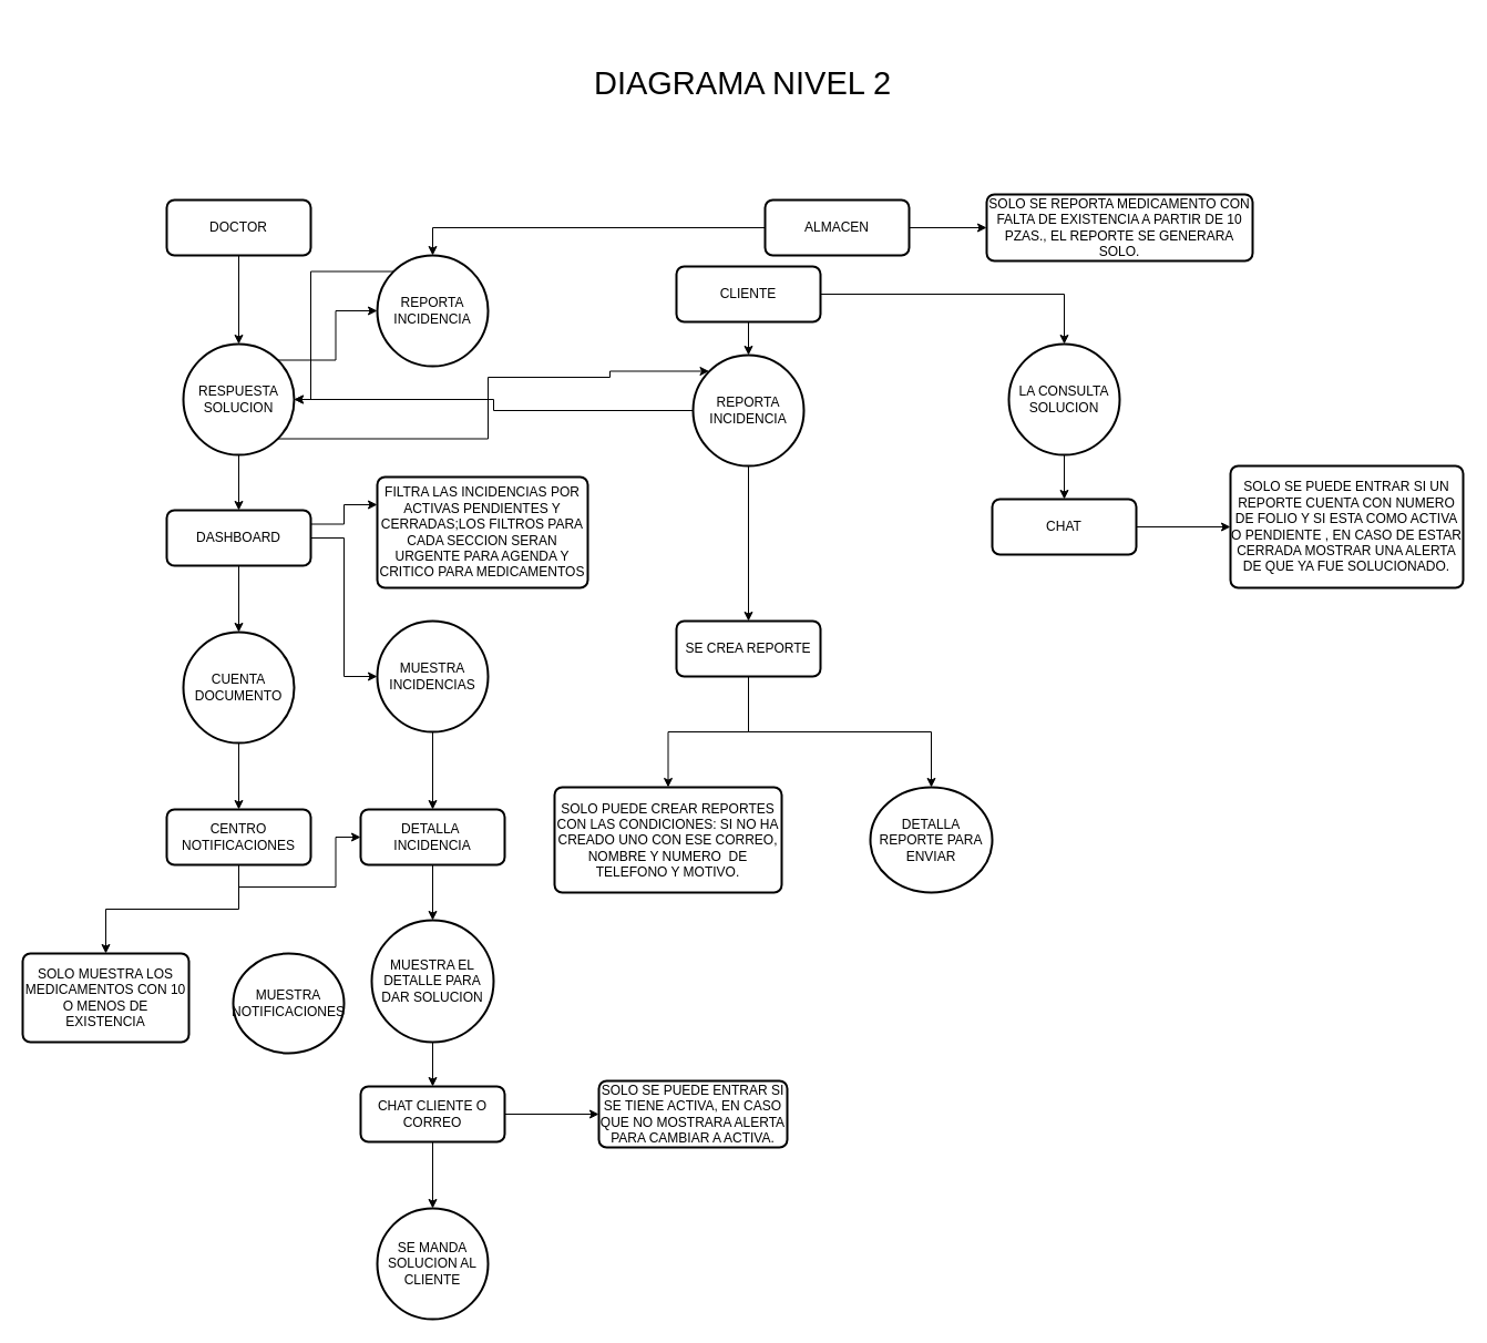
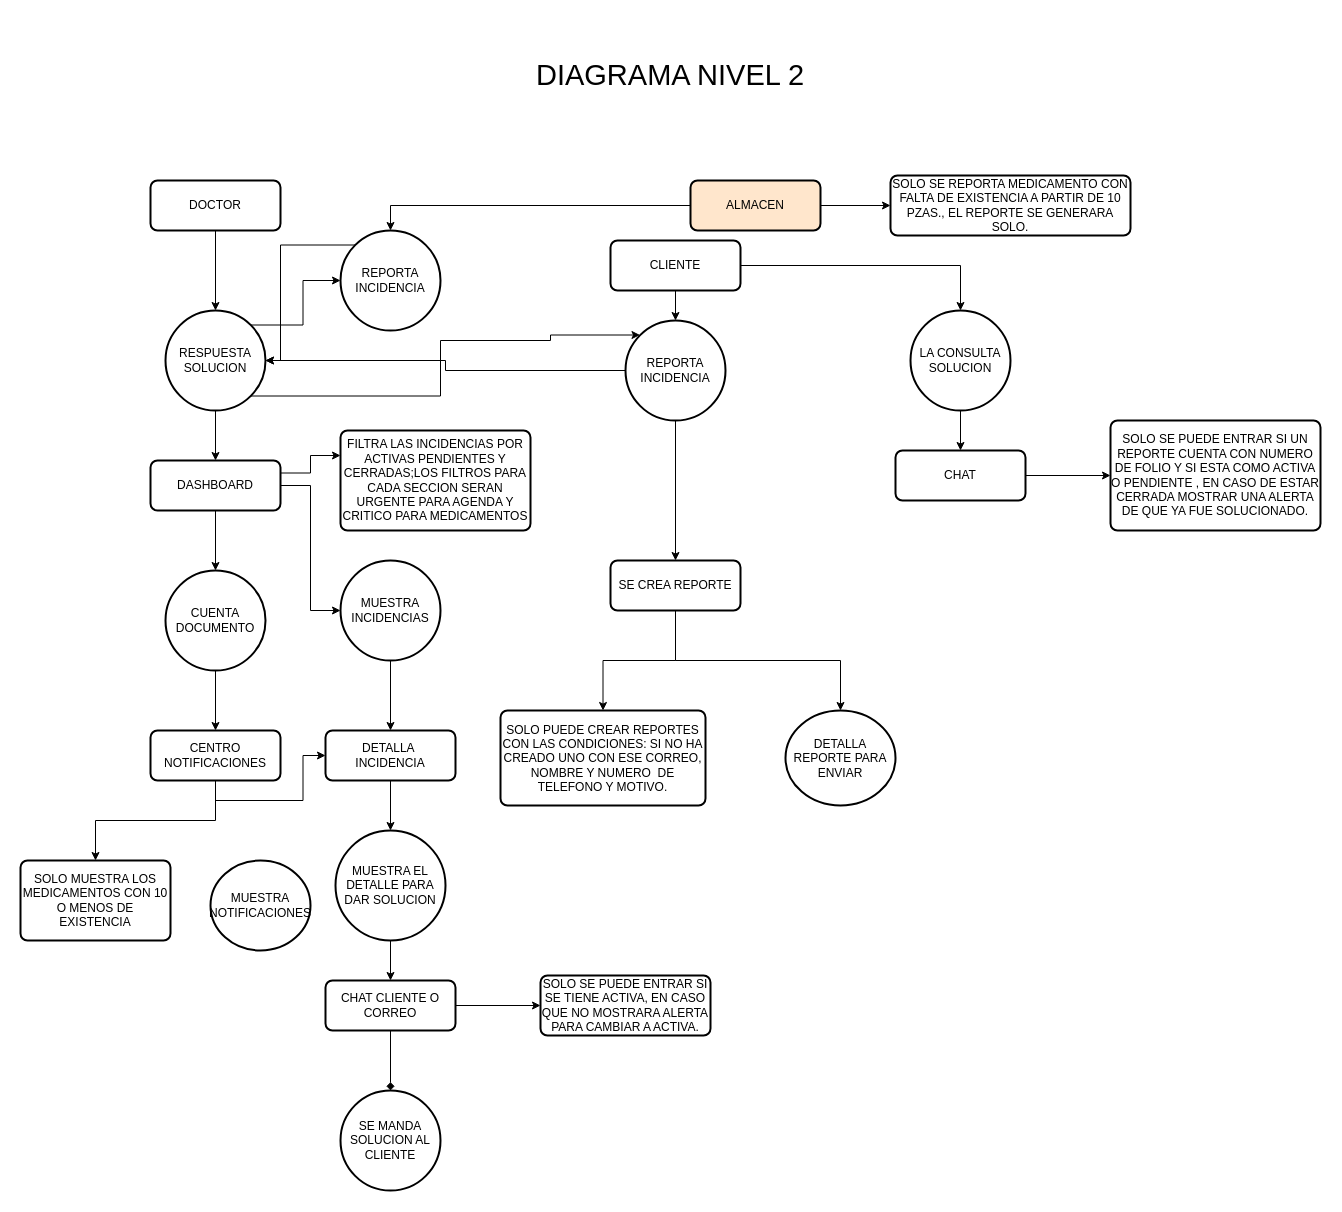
  <mxCell id="0" />
  <mxCell id="1" parent="0" />
  <mxCell id="2" value="DOCTOR" style="rounded=1;whiteSpace=wrap;html=1;absoluteArcSize=1;arcSize=14;strokeWidth=2;" vertex="1" parent="1"><mxGeometry x="150" y="180" width="130" height="50" as="geometry" /></mxCell>
  <mxCell id="3" style="edgeStyle=orthogonalEdgeStyle;rounded=0;orthogonalLoop=1;jettySize=auto;html=1;exitX=0.855;exitY=0.145;exitDx=0;exitDy=0;exitPerimeter=0;" edge="1" parent="1" source="5" target="6"><mxGeometry relative="1" as="geometry" /></mxCell>
  <mxCell id="4" style="edgeStyle=orthogonalEdgeStyle;rounded=0;orthogonalLoop=1;jettySize=auto;html=1;exitX=0.5;exitY=1;exitDx=0;exitDy=0;exitPerimeter=0;entryX=0.5;entryY=0;entryDx=0;entryDy=0;" edge="1" parent="1" source="5" target="17"><mxGeometry relative="1" as="geometry" /></mxCell>
  <mxCell id="5" value="RESPUESTA SOLUCION" style="strokeWidth=2;html=1;shape=mxgraph.flowchart.start_2;whiteSpace=wrap;" vertex="1" parent="1"><mxGeometry x="165" y="310" width="100" height="100" as="geometry" /></mxCell>
  <mxCell id="6" value="REPORTA INCIDENCIA" style="strokeWidth=2;html=1;shape=mxgraph.flowchart.start_2;whiteSpace=wrap;" vertex="1" parent="1"><mxGeometry x="340" y="230" width="100" height="100" as="geometry" /></mxCell>
  <mxCell id="7" value="CLIENTE" style="rounded=1;whiteSpace=wrap;html=1;absoluteArcSize=1;arcSize=14;strokeWidth=2;" vertex="1" parent="1"><mxGeometry x="610" y="240" width="130" height="50" as="geometry" /></mxCell>
  <mxCell id="8" style="edgeStyle=orthogonalEdgeStyle;rounded=0;orthogonalLoop=1;jettySize=auto;html=1;exitX=0.5;exitY=1;exitDx=0;exitDy=0;exitPerimeter=0;entryX=0.5;entryY=0;entryDx=0;entryDy=0;" edge="1" parent="1" source="9" target="37"><mxGeometry relative="1" as="geometry" /></mxCell>
  <mxCell id="9" value="REPORTA INCIDENCIA" style="strokeWidth=2;html=1;shape=mxgraph.flowchart.start_2;whiteSpace=wrap;" vertex="1" parent="1"><mxGeometry x="625" y="320" width="100" height="100" as="geometry" /></mxCell>
  <mxCell id="10" style="edgeStyle=orthogonalEdgeStyle;rounded=0;orthogonalLoop=1;jettySize=auto;html=1;exitX=1;exitY=0.5;exitDx=0;exitDy=0;" edge="1" parent="1" source="11" target="47"><mxGeometry relative="1" as="geometry" /></mxCell>
- <mxCell id="11" value="ALMACEN" style="rounded=1;whiteSpace=wrap;html=1;absoluteArcSize=1;arcSize=14;strokeWidth=2;" vertex="1" parent="1"><mxGeometry x="690" y="180" width="130" height="50" as="geometry" /></mxCell>
+ <mxCell id="11" value="ALMACEN" style="rounded=1;whiteSpace=wrap;html=1;absoluteArcSize=1;arcSize=14;strokeWidth=2;fillColor=#ffe6cc;" vertex="1" parent="1"><mxGeometry x="690" y="180" width="130" height="50" as="geometry" /></mxCell>
  <mxCell id="12" style="edgeStyle=orthogonalEdgeStyle;rounded=0;orthogonalLoop=1;jettySize=auto;html=1;exitX=0.5;exitY=1;exitDx=0;exitDy=0;entryX=0.5;entryY=0;entryDx=0;entryDy=0;entryPerimeter=0;" edge="1" parent="1" source="2" target="5"><mxGeometry relative="1" as="geometry" /></mxCell>
  <mxCell id="13" style="edgeStyle=orthogonalEdgeStyle;rounded=0;orthogonalLoop=1;jettySize=auto;html=1;exitX=0;exitY=0.5;exitDx=0;exitDy=0;entryX=0.5;entryY=0;entryDx=0;entryDy=0;entryPerimeter=0;" edge="1" parent="1" source="11" target="6"><mxGeometry relative="1" as="geometry" /></mxCell>
  <mxCell id="14" style="edgeStyle=orthogonalEdgeStyle;rounded=0;orthogonalLoop=1;jettySize=auto;html=1;exitX=0.5;exitY=1;exitDx=0;exitDy=0;entryX=0.5;entryY=0;entryDx=0;entryDy=0;entryPerimeter=0;" edge="1" parent="1" source="7" target="9"><mxGeometry relative="1" as="geometry" /></mxCell>
  <mxCell id="15" style="edgeStyle=orthogonalEdgeStyle;rounded=0;orthogonalLoop=1;jettySize=auto;html=1;exitX=0.145;exitY=0.145;exitDx=0;exitDy=0;exitPerimeter=0;entryX=1;entryY=0.5;entryDx=0;entryDy=0;entryPerimeter=0;" edge="1" parent="1" source="6" target="5"><mxGeometry relative="1" as="geometry"><Array as="points"><mxPoint x="280" y="245" /><mxPoint x="280" y="360" /></Array></mxGeometry></mxCell>
  <mxCell id="16" style="edgeStyle=orthogonalEdgeStyle;rounded=0;orthogonalLoop=1;jettySize=auto;html=1;exitX=1;exitY=0.25;exitDx=0;exitDy=0;entryX=0;entryY=0.25;entryDx=0;entryDy=0;" edge="1" parent="1" source="17" target="48"><mxGeometry relative="1" as="geometry" /></mxCell>
  <mxCell id="17" value="DASHBOARD" style="rounded=1;whiteSpace=wrap;html=1;absoluteArcSize=1;arcSize=14;strokeWidth=2;" vertex="1" parent="1"><mxGeometry x="150" y="460" width="130" height="50" as="geometry" /></mxCell>
  <mxCell id="18" style="edgeStyle=orthogonalEdgeStyle;rounded=0;orthogonalLoop=1;jettySize=auto;html=1;exitX=0.5;exitY=1;exitDx=0;exitDy=0;exitPerimeter=0;entryX=0.5;entryY=0;entryDx=0;entryDy=0;" edge="1" parent="1" source="19" target="21"><mxGeometry relative="1" as="geometry" /></mxCell>
  <mxCell id="19" value="CUENTA&lt;div&gt;DOCUMENTO&lt;/div&gt;" style="strokeWidth=2;html=1;shape=mxgraph.flowchart.start_2;whiteSpace=wrap;" vertex="1" parent="1"><mxGeometry x="165" y="570" width="100" height="100" as="geometry" /></mxCell>
  <mxCell id="20" style="edgeStyle=orthogonalEdgeStyle;rounded=0;orthogonalLoop=1;jettySize=auto;html=1;exitX=0.5;exitY=1;exitDx=0;exitDy=0;" edge="1" parent="1" source="21" target="52"><mxGeometry relative="1" as="geometry" /></mxCell>
  <mxCell id="21" value="CENTRO&lt;div&gt;&lt;div&gt;&lt;div&gt;NOTIFICACIONES&lt;/div&gt;&lt;/div&gt;&lt;/div&gt;" style="rounded=1;whiteSpace=wrap;html=1;absoluteArcSize=1;arcSize=14;strokeWidth=2;" vertex="1" parent="1"><mxGeometry x="150" y="730" width="130" height="50" as="geometry" /></mxCell>
  <mxCell id="22" style="edgeStyle=orthogonalEdgeStyle;rounded=0;orthogonalLoop=1;jettySize=auto;html=1;exitX=0.5;exitY=1;exitDx=0;exitDy=0;entryX=0.5;entryY=0;entryDx=0;entryDy=0;entryPerimeter=0;" edge="1" parent="1" source="17" target="19"><mxGeometry relative="1" as="geometry" /></mxCell>
  <mxCell id="23" value="MUESTRA NOTIFICACIONES" style="strokeWidth=2;html=1;shape=mxgraph.flowchart.start_2;whiteSpace=wrap;" vertex="1" parent="1"><mxGeometry x="210" y="860" width="100" height="90" as="geometry" /></mxCell>
  <mxCell id="24" style="edgeStyle=orthogonalEdgeStyle;rounded=0;orthogonalLoop=1;jettySize=auto;html=1;exitX=0.5;exitY=1;exitDx=0;exitDy=0;" edge="1" parent="1" source="21" target="27"><mxGeometry relative="1" as="geometry" /></mxCell>
  <mxCell id="25" style="edgeStyle=orthogonalEdgeStyle;rounded=0;orthogonalLoop=1;jettySize=auto;html=1;exitX=0.5;exitY=1;exitDx=0;exitDy=0;exitPerimeter=0;entryX=0.5;entryY=0;entryDx=0;entryDy=0;" edge="1" parent="1" source="26" target="27"><mxGeometry relative="1" as="geometry" /></mxCell>
  <mxCell id="26" value="MUESTRA&lt;div&gt;INCIDENCIAS&lt;/div&gt;" style="strokeWidth=2;html=1;shape=mxgraph.flowchart.start_2;whiteSpace=wrap;" vertex="1" parent="1"><mxGeometry x="340" y="560" width="100" height="100" as="geometry" /></mxCell>
  <mxCell id="27" value="DETALLA&amp;nbsp;&lt;div&gt;INCIDENCIA&lt;/div&gt;" style="rounded=1;whiteSpace=wrap;html=1;absoluteArcSize=1;arcSize=14;strokeWidth=2;" vertex="1" parent="1"><mxGeometry x="325" y="730" width="130" height="50" as="geometry" /></mxCell>
  <mxCell id="28" style="edgeStyle=orthogonalEdgeStyle;rounded=0;orthogonalLoop=1;jettySize=auto;html=1;exitX=1;exitY=0.5;exitDx=0;exitDy=0;entryX=0;entryY=0.5;entryDx=0;entryDy=0;entryPerimeter=0;" edge="1" parent="1" source="17" target="26"><mxGeometry relative="1" as="geometry" /></mxCell>
  <mxCell id="29" style="edgeStyle=orthogonalEdgeStyle;rounded=0;orthogonalLoop=1;jettySize=auto;html=1;exitX=0.5;exitY=1;exitDx=0;exitDy=0;exitPerimeter=0;entryX=0.5;entryY=0;entryDx=0;entryDy=0;" edge="1" parent="1" source="30" target="33"><mxGeometry relative="1" as="geometry" /></mxCell>
  <mxCell id="30" value="MUESTRA EL DETALLE PARA DAR SOLUCION" style="strokeWidth=2;html=1;shape=mxgraph.flowchart.start_2;whiteSpace=wrap;" vertex="1" parent="1"><mxGeometry x="335" y="830" width="110" height="110" as="geometry" /></mxCell>
  <mxCell id="31" style="edgeStyle=orthogonalEdgeStyle;rounded=0;orthogonalLoop=1;jettySize=auto;html=1;exitX=0.5;exitY=1;exitDx=0;exitDy=0;entryX=0.5;entryY=0;entryDx=0;entryDy=0;entryPerimeter=0;" edge="1" parent="1" source="27" target="30"><mxGeometry relative="1" as="geometry" /></mxCell>
  <mxCell id="32" style="edgeStyle=orthogonalEdgeStyle;rounded=0;orthogonalLoop=1;jettySize=auto;html=1;exitX=1;exitY=0.5;exitDx=0;exitDy=0;" edge="1" parent="1" source="33" target="50"><mxGeometry relative="1" as="geometry" /></mxCell>
  <mxCell id="33" value="CHAT CLIENTE O CORREO" style="rounded=1;whiteSpace=wrap;html=1;absoluteArcSize=1;arcSize=14;strokeWidth=2;" vertex="1" parent="1"><mxGeometry x="325" y="980" width="130" height="50" as="geometry" /></mxCell>
  <mxCell id="34" value="SE MANDA SOLUCION AL CLIENTE" style="strokeWidth=2;html=1;shape=mxgraph.flowchart.start_2;whiteSpace=wrap;" vertex="1" parent="1"><mxGeometry x="340" y="1090" width="100" height="100" as="geometry" /></mxCell>
- <mxCell id="35" style="edgeStyle=orthogonalEdgeStyle;rounded=0;orthogonalLoop=1;jettySize=auto;html=1;exitX=0.5;exitY=1;exitDx=0;exitDy=0;entryX=0.5;entryY=0;entryDx=0;entryDy=0;entryPerimeter=0;" edge="1" parent="1" source="33" target="34"><mxGeometry relative="1" as="geometry" /></mxCell>
+ <mxCell id="35" style="edgeStyle=orthogonalEdgeStyle;rounded=0;orthogonalLoop=1;jettySize=auto;html=1;exitX=0.5;exitY=1;exitDx=0;exitDy=0;entryX=0.5;entryY=0;entryDx=0;entryDy=0;entryPerimeter=0;endArrow=diamond;" edge="1" parent="1" source="33" target="34"><mxGeometry relative="1" as="geometry" /></mxCell>
  <mxCell id="36" style="edgeStyle=orthogonalEdgeStyle;rounded=0;orthogonalLoop=1;jettySize=auto;html=1;exitX=0.5;exitY=1;exitDx=0;exitDy=0;entryX=0.5;entryY=0;entryDx=0;entryDy=0;" edge="1" parent="1" source="37" target="49"><mxGeometry relative="1" as="geometry" /></mxCell>
  <mxCell id="37" value="SE CREA REPORTE" style="rounded=1;whiteSpace=wrap;html=1;absoluteArcSize=1;arcSize=14;strokeWidth=2;" vertex="1" parent="1"><mxGeometry x="610" y="560" width="130" height="50" as="geometry" /></mxCell>
  <mxCell id="38" value="DETALLA REPORTE PARA ENVIAR" style="strokeWidth=2;html=1;shape=mxgraph.flowchart.start_2;whiteSpace=wrap;" vertex="1" parent="1"><mxGeometry x="785" y="710" width="110" height="95" as="geometry" /></mxCell>
  <mxCell id="39" style="edgeStyle=orthogonalEdgeStyle;rounded=0;orthogonalLoop=1;jettySize=auto;html=1;exitX=0.5;exitY=1;exitDx=0;exitDy=0;exitPerimeter=0;entryX=0.5;entryY=0;entryDx=0;entryDy=0;" edge="1" parent="1" source="40" target="43"><mxGeometry relative="1" as="geometry" /></mxCell>
  <mxCell id="40" value="LA CONSULTA SOLUCION" style="strokeWidth=2;html=1;shape=mxgraph.flowchart.start_2;whiteSpace=wrap;" vertex="1" parent="1"><mxGeometry x="910" y="310" width="100" height="100" as="geometry" /></mxCell>
  <mxCell id="41" style="edgeStyle=orthogonalEdgeStyle;rounded=0;orthogonalLoop=1;jettySize=auto;html=1;exitX=1;exitY=0.5;exitDx=0;exitDy=0;entryX=0.5;entryY=0;entryDx=0;entryDy=0;entryPerimeter=0;" edge="1" parent="1" source="7" target="40"><mxGeometry relative="1" as="geometry" /></mxCell>
  <mxCell id="42" style="edgeStyle=orthogonalEdgeStyle;rounded=0;orthogonalLoop=1;jettySize=auto;html=1;exitX=1;exitY=0.5;exitDx=0;exitDy=0;entryX=0;entryY=0.5;entryDx=0;entryDy=0;" edge="1" parent="1" source="43" target="53"><mxGeometry relative="1" as="geometry" /></mxCell>
  <mxCell id="43" value="CHAT" style="rounded=1;whiteSpace=wrap;html=1;absoluteArcSize=1;arcSize=14;strokeWidth=2;" vertex="1" parent="1"><mxGeometry x="895" y="450" width="130" height="50" as="geometry" /></mxCell>
  <mxCell id="44" style="edgeStyle=orthogonalEdgeStyle;rounded=0;orthogonalLoop=1;jettySize=auto;html=1;exitX=0;exitY=0.5;exitDx=0;exitDy=0;exitPerimeter=0;entryX=1;entryY=0.5;entryDx=0;entryDy=0;entryPerimeter=0;" edge="1" parent="1" source="9" target="5"><mxGeometry relative="1" as="geometry" /></mxCell>
  <mxCell id="45" style="edgeStyle=orthogonalEdgeStyle;rounded=0;orthogonalLoop=1;jettySize=auto;html=1;exitX=0.855;exitY=0.855;exitDx=0;exitDy=0;exitPerimeter=0;entryX=0.145;entryY=0.145;entryDx=0;entryDy=0;entryPerimeter=0;" edge="1" parent="1" source="5" target="9"><mxGeometry relative="1" as="geometry"><Array as="points"><mxPoint x="440" y="396" /><mxPoint x="440" y="340" /><mxPoint x="550" y="340" /><mxPoint x="550" y="335" /></Array></mxGeometry></mxCell>
  <mxCell id="46" value="&lt;font style=&quot;font-size: 29px;&quot;&gt;DIAGRAMA NIVEL 2&lt;/font&gt;" style="text;html=1;align=center;verticalAlign=middle;whiteSpace=wrap;rounded=0;" vertex="1" parent="1"><mxGeometry x="450" y="20" width="440" height="110" as="geometry" /></mxCell>
  <mxCell id="47" value="SOLO SE REPORTA MEDICAMENTO CON FALTA DE EXISTENCIA A PARTIR DE 10 PZAS., EL REPORTE SE GENERARA SOLO." style="rounded=1;whiteSpace=wrap;html=1;absoluteArcSize=1;arcSize=14;strokeWidth=2;" vertex="1" parent="1"><mxGeometry x="890" y="175" width="240" height="60" as="geometry" /></mxCell>
  <mxCell id="48" value="FILTRA LAS INCIDENCIAS POR ACTIVAS PENDIENTES Y CERRADAS;LOS FILTROS PARA CADA SECCION SERAN URGENTE PARA AGENDA Y CRITICO PARA MEDICAMENTOS" style="rounded=1;whiteSpace=wrap;html=1;absoluteArcSize=1;arcSize=14;strokeWidth=2;" vertex="1" parent="1"><mxGeometry x="340" y="430" width="190" height="100" as="geometry" /></mxCell>
  <mxCell id="49" value="SOLO PUEDE CREAR REPORTES CON LAS CONDICIONES: SI NO HA CREADO UNO CON ESE CORREO, NOMBRE Y NUMERO&amp;nbsp; DE TELEFONO Y MOTIVO." style="rounded=1;whiteSpace=wrap;html=1;absoluteArcSize=1;arcSize=14;strokeWidth=2;" vertex="1" parent="1"><mxGeometry x="500" y="710" width="205" height="95" as="geometry" /></mxCell>
  <mxCell id="50" value="SOLO SE PUEDE ENTRAR SI SE TIENE ACTIVA, EN CASO QUE NO MOSTRARA ALERTA PARA CAMBIAR A ACTIVA." style="rounded=1;whiteSpace=wrap;html=1;absoluteArcSize=1;arcSize=14;strokeWidth=2;" vertex="1" parent="1"><mxGeometry x="540" y="975" width="170" height="60" as="geometry" /></mxCell>
  <mxCell id="51" style="edgeStyle=orthogonalEdgeStyle;rounded=0;orthogonalLoop=1;jettySize=auto;html=1;exitX=0.5;exitY=1;exitDx=0;exitDy=0;entryX=0.5;entryY=0;entryDx=0;entryDy=0;entryPerimeter=0;" edge="1" parent="1" source="37" target="38"><mxGeometry relative="1" as="geometry" /></mxCell>
  <mxCell id="52" value="SOLO MUESTRA LOS MEDICAMENTOS CON 10 O MENOS DE EXISTENCIA" style="rounded=1;whiteSpace=wrap;html=1;absoluteArcSize=1;arcSize=14;strokeWidth=2;" vertex="1" parent="1"><mxGeometry x="20" y="860" width="150" height="80" as="geometry" /></mxCell>
  <mxCell id="53" value="SOLO SE PUEDE ENTRAR SI UN REPORTE CUENTA CON NUMERO DE FOLIO Y SI ESTA COMO ACTIVA O PENDIENTE , EN CASO DE ESTAR CERRADA MOSTRAR UNA ALERTA DE QUE YA FUE SOLUCIONADO." style="rounded=1;whiteSpace=wrap;html=1;absoluteArcSize=1;arcSize=14;strokeWidth=2;" vertex="1" parent="1"><mxGeometry x="1110" y="420" width="210" height="110" as="geometry" /></mxCell>
